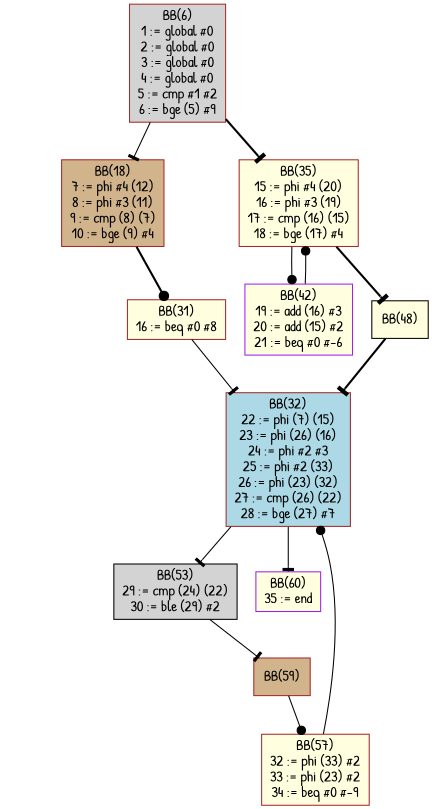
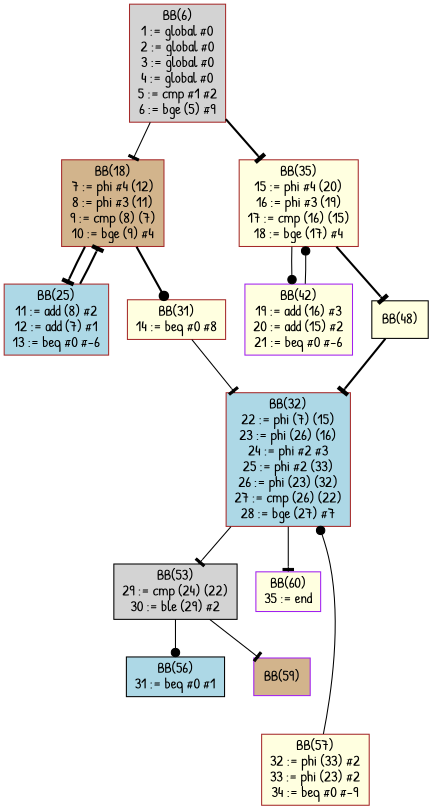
  digraph {
    fontname="Patrick Hand"
    node [color=brown fillcolor=lightyellow fontname="Patrick Hand" shape=box style=filled]
    edge [arrowhead=tee fontname="Patrick Hand" style=solid]
    n1 [fillcolor=lightgrey label="BB(6)\n1 := global #0\n2 := global #0\n3 := global #0\n4 := global #0\n5 := cmp #1 #2\n6 := bge (5) #9\n"]
    n2 [fillcolor=tan label="BB(18)\n7 := phi #4 (12)\n8 := phi #3 (11)\n9 := cmp (8) (7)\n10 := bge (9) #4\n"]
    n3 [label="BB(35)\n15 := phi #4 (20)\n16 := phi #3 (19)\n17 := cmp (16) (15)\n18 := bge (17) #4\n"]
-   n5 [label="BB(31)\n16 := beq #0 #8\n"]
+   n4 [fillcolor=lightblue label="BB(25)\n11 := add (8) #2\n12 := add (7) #1\n13 := beq #0 #-6\n"]
+   n5 [label="BB(31)\n14 := beq #0 #8\n"]
    n6 [color=purple label="BB(42)\n19 := add (16) #3\n20 := add (15) #2\n21 := beq #0 #-6\n"]
    n7 [color=black label="BB(48)\n"]
    n8 [fillcolor=lightblue label="BB(32)\n22 := phi (7) (15)\n23 := phi (26) (16)\n24 := phi #2 #3\n25 := phi #2 (33)\n26 := phi (23) (32)\n27 := cmp (26) (22)\n28 := bge (27) #7\n"]
    n9 [color=black fillcolor=lightgrey label="BB(53)\n29 := cmp (24) (22)\n30 := ble (29) #2\n"]
    n10 [color=purple label="BB(60)\n35 := end\n"]
-   n12 [fillcolor=tan label="BB(59)\n"]
+   n11 [color=black fillcolor=lightblue label="BB(56)\n31 := beq #0 #1\n"]
+   n12 [color=purple fillcolor=tan label="BB(59)\n"]
    n13 [label="BB(57)\n32 := phi (33) #2\n33 := phi (23) #2\n34 := beq #0 #-9\n"]
    n1 -> n2
    n1 -> n3 [style=bold]
+   n2 -> n4 [style=bold]
    n2 -> n5 [arrowhead=dot style=bold]
    n3 -> n6 [arrowhead=dot]
    n3 -> n7 [style=bold]
+   n4 -> n2 [style=bold]
    n5 -> n8
    n6 -> n3 [arrowhead=dot]
    n7 -> n8 [style=bold]
    n8 -> n9
    n8 -> n10
+   n9 -> n11 [arrowhead=dot]
    n9 -> n12
-   n12 -> n13 [arrowhead=dot]
    n13 -> n8 [arrowhead=dot]
  }
